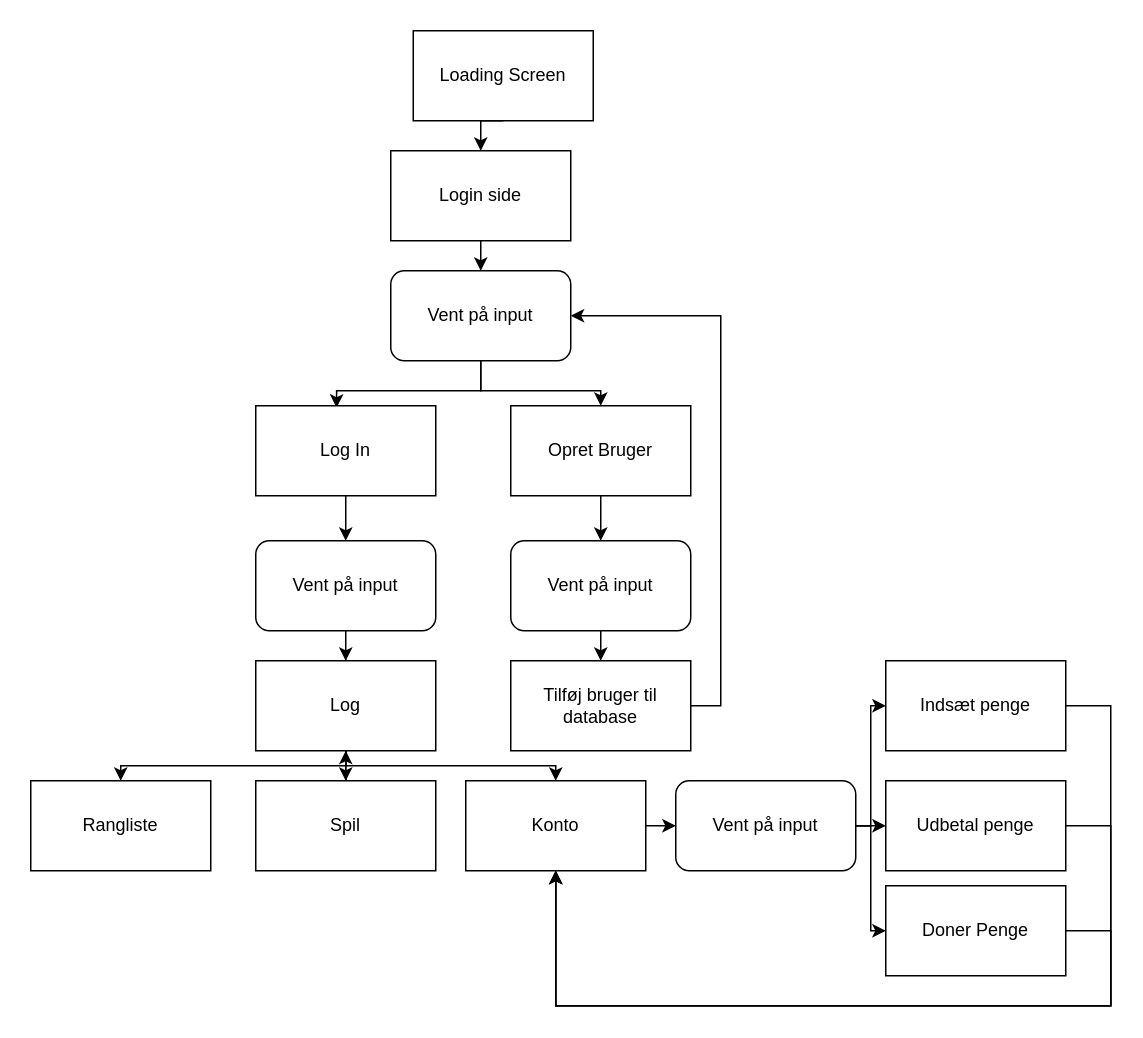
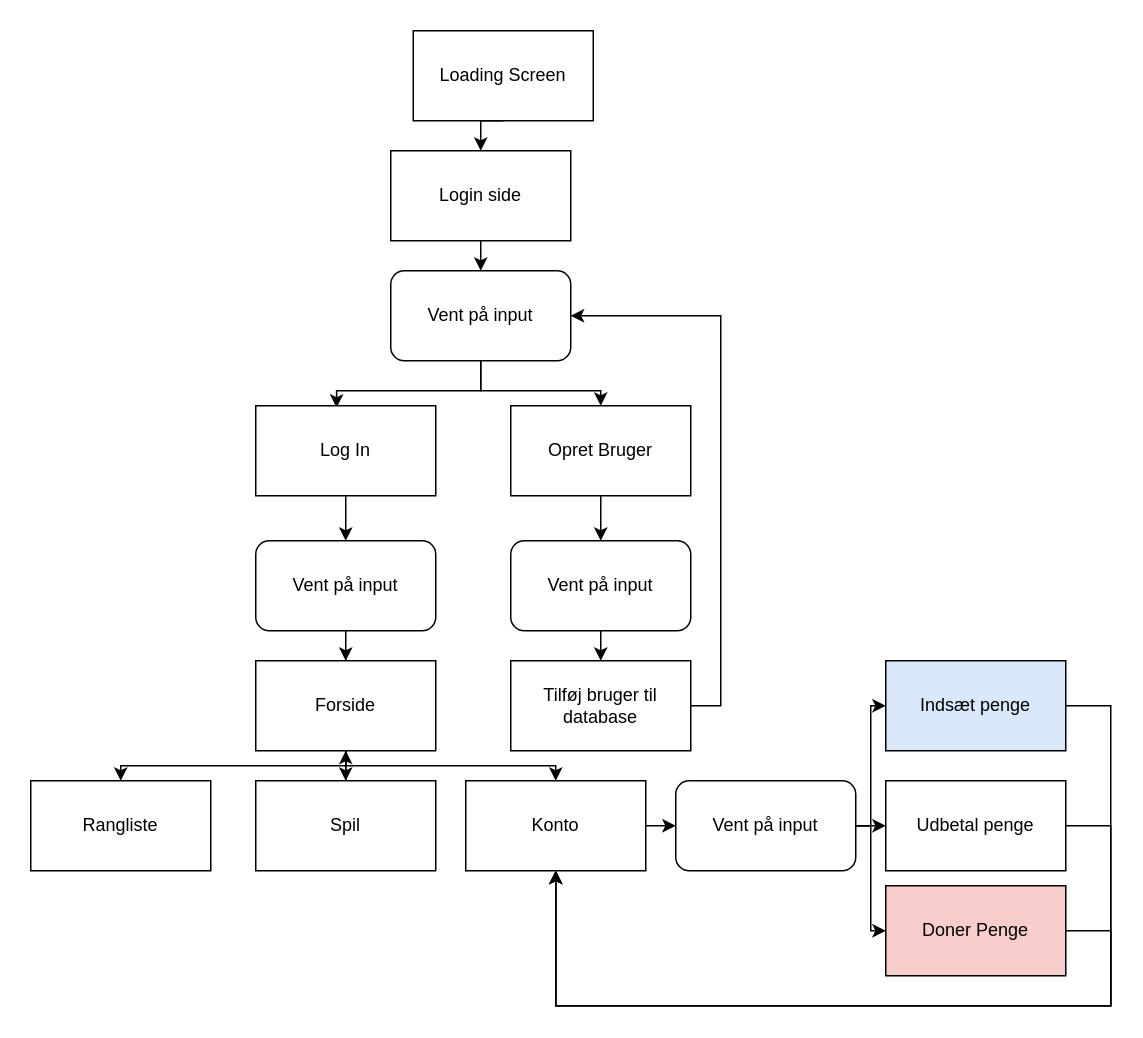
  <mxCell id="0" />
  <mxCell id="1" parent="0" />
  <mxCell id="2" style="edgeStyle=orthogonalEdgeStyle;rounded=0;orthogonalLoop=1;jettySize=auto;html=1;exitX=0.5;exitY=1;exitDx=0;exitDy=0;entryX=0.5;entryY=0;entryDx=0;entryDy=0;" edge="1" parent="1" source="3" target="5"><mxGeometry relative="1" as="geometry" /></mxCell>
  <mxCell id="3" value="Loading Screen" style="rounded=0;whiteSpace=wrap;html=1;" vertex="1" parent="1"><mxGeometry x="275" y="20" width="120" height="60" as="geometry" /></mxCell>
  <mxCell id="4" style="edgeStyle=orthogonalEdgeStyle;rounded=0;orthogonalLoop=1;jettySize=auto;html=1;exitX=0.5;exitY=1;exitDx=0;exitDy=0;entryX=0.5;entryY=0;entryDx=0;entryDy=0;" edge="1" parent="1" source="5" target="8"><mxGeometry relative="1" as="geometry" /></mxCell>
  <mxCell id="5" value="Login side" style="rounded=0;whiteSpace=wrap;html=1;" vertex="1" parent="1"><mxGeometry x="260" y="100" width="120" height="60" as="geometry" /></mxCell>
  <mxCell id="6" style="edgeStyle=orthogonalEdgeStyle;rounded=0;orthogonalLoop=1;jettySize=auto;html=1;" edge="1" parent="1" source="8" target="12"><mxGeometry relative="1" as="geometry" /></mxCell>
  <mxCell id="7" style="edgeStyle=orthogonalEdgeStyle;rounded=0;orthogonalLoop=1;jettySize=auto;html=1;entryX=0.449;entryY=0.022;entryDx=0;entryDy=0;entryPerimeter=0;" edge="1" parent="1" source="8" target="10"><mxGeometry relative="1" as="geometry"><Array as="points"><mxPoint x="320" y="260" /><mxPoint x="224" y="260" /></Array></mxGeometry></mxCell>
  <mxCell id="8" value="Vent på input" style="rounded=1;whiteSpace=wrap;html=1;" vertex="1" parent="1"><mxGeometry x="260" y="180" width="120" height="60" as="geometry" /></mxCell>
  <mxCell id="9" style="edgeStyle=orthogonalEdgeStyle;rounded=0;orthogonalLoop=1;jettySize=auto;html=1;exitX=0.5;exitY=1;exitDx=0;exitDy=0;entryX=0.5;entryY=0;entryDx=0;entryDy=0;" edge="1" parent="1" source="10" target="18"><mxGeometry relative="1" as="geometry" /></mxCell>
  <mxCell id="10" value="Log In" style="rounded=0;whiteSpace=wrap;html=1;" vertex="1" parent="1"><mxGeometry x="170" y="270" width="120" height="60" as="geometry" /></mxCell>
  <mxCell id="11" style="edgeStyle=orthogonalEdgeStyle;rounded=0;orthogonalLoop=1;jettySize=auto;html=1;exitX=0.5;exitY=1;exitDx=0;exitDy=0;entryX=0.5;entryY=0;entryDx=0;entryDy=0;" edge="1" parent="1" source="12" target="14"><mxGeometry relative="1" as="geometry" /></mxCell>
  <mxCell id="12" value="Opret Bruger" style="rounded=0;whiteSpace=wrap;html=1;" vertex="1" parent="1"><mxGeometry x="340" y="270" width="120" height="60" as="geometry" /></mxCell>
  <mxCell id="13" style="edgeStyle=orthogonalEdgeStyle;rounded=0;orthogonalLoop=1;jettySize=auto;html=1;exitX=0.5;exitY=1;exitDx=0;exitDy=0;entryX=0.5;entryY=0;entryDx=0;entryDy=0;" edge="1" parent="1" source="14" target="16"><mxGeometry relative="1" as="geometry" /></mxCell>
  <mxCell id="14" value="Vent på input" style="rounded=1;whiteSpace=wrap;html=1;" vertex="1" parent="1"><mxGeometry x="340" y="360" width="120" height="60" as="geometry" /></mxCell>
  <mxCell id="15" style="edgeStyle=orthogonalEdgeStyle;rounded=0;orthogonalLoop=1;jettySize=auto;html=1;exitX=1;exitY=0.5;exitDx=0;exitDy=0;entryX=1;entryY=0.5;entryDx=0;entryDy=0;" edge="1" parent="1" source="16" target="8"><mxGeometry relative="1" as="geometry" /></mxCell>
  <mxCell id="16" value="Tilføj bruger til database" style="rounded=0;whiteSpace=wrap;html=1;" vertex="1" parent="1"><mxGeometry x="340" y="440" width="120" height="60" as="geometry" /></mxCell>
  <mxCell id="17" style="edgeStyle=orthogonalEdgeStyle;rounded=0;orthogonalLoop=1;jettySize=auto;html=1;entryX=0.5;entryY=0;entryDx=0;entryDy=0;" edge="1" parent="1" source="18" target="22"><mxGeometry relative="1" as="geometry" /></mxCell>
  <mxCell id="18" value="Vent på input" style="rounded=1;whiteSpace=wrap;html=1;" vertex="1" parent="1"><mxGeometry x="170" y="360" width="120" height="60" as="geometry" /></mxCell>
  <mxCell id="19" style="edgeStyle=orthogonalEdgeStyle;rounded=0;orthogonalLoop=1;jettySize=auto;html=1;entryX=0.5;entryY=0;entryDx=0;entryDy=0;" edge="1" parent="1" source="22" target="25"><mxGeometry relative="1" as="geometry" /></mxCell>
  <mxCell id="20" style="edgeStyle=orthogonalEdgeStyle;rounded=0;orthogonalLoop=1;jettySize=auto;html=1;" edge="1" parent="1" source="22" target="27"><mxGeometry relative="1" as="geometry"><Array as="points"><mxPoint x="230" y="510" /><mxPoint x="370" y="510" /></Array></mxGeometry></mxCell>
  <mxCell id="21" style="edgeStyle=orthogonalEdgeStyle;rounded=0;orthogonalLoop=1;jettySize=auto;html=1;" edge="1" parent="1" source="22" target="23"><mxGeometry relative="1" as="geometry"><Array as="points"><mxPoint x="230" y="510" /><mxPoint x="80" y="510" /></Array></mxGeometry></mxCell>
- <mxCell id="22" value="Log" style="rounded=0;whiteSpace=wrap;html=1;" vertex="1" parent="1"><mxGeometry x="170" y="440" width="120" height="60" as="geometry" /></mxCell>
+ <mxCell id="22" value="Forside" style="rounded=0;whiteSpace=wrap;html=1;" vertex="1" parent="1"><mxGeometry x="170" y="440" width="120" height="60" as="geometry" /></mxCell>
  <mxCell id="23" value="Rangliste" style="rounded=0;whiteSpace=wrap;html=1;" vertex="1" parent="1"><mxGeometry x="20" y="520" width="120" height="60" as="geometry" /></mxCell>
  <mxCell id="24" style="edgeStyle=orthogonalEdgeStyle;rounded=0;orthogonalLoop=1;jettySize=auto;html=1;" edge="1" parent="1" source="25" target="22"><mxGeometry relative="1" as="geometry" /></mxCell>
  <mxCell id="25" value="Spil" style="rounded=0;whiteSpace=wrap;html=1;" vertex="1" parent="1"><mxGeometry x="170" y="520" width="120" height="60" as="geometry" /></mxCell>
  <mxCell id="26" style="edgeStyle=orthogonalEdgeStyle;rounded=0;orthogonalLoop=1;jettySize=auto;html=1;exitX=1;exitY=0.5;exitDx=0;exitDy=0;entryX=0;entryY=0.5;entryDx=0;entryDy=0;" edge="1" parent="1" source="27" target="33"><mxGeometry relative="1" as="geometry" /></mxCell>
  <mxCell id="27" value="Konto" style="rounded=0;whiteSpace=wrap;html=1;" vertex="1" parent="1"><mxGeometry x="310" y="520" width="120" height="60" as="geometry" /></mxCell>
  <mxCell id="28" style="edgeStyle=orthogonalEdgeStyle;rounded=0;orthogonalLoop=1;jettySize=auto;html=1;entryX=0.5;entryY=1;entryDx=0;entryDy=0;" edge="1" parent="1" source="29" target="27"><mxGeometry relative="1" as="geometry"><Array as="points"><mxPoint x="740" y="550" /><mxPoint x="740" y="670" /><mxPoint x="370" y="670" /></Array></mxGeometry></mxCell>
  <mxCell id="29" value="Udbetal penge" style="rounded=0;whiteSpace=wrap;html=1;" vertex="1" parent="1"><mxGeometry x="590" y="520" width="120" height="60" as="geometry" /></mxCell>
  <mxCell id="30" style="edgeStyle=orthogonalEdgeStyle;rounded=0;orthogonalLoop=1;jettySize=auto;html=1;exitX=1;exitY=0.5;exitDx=0;exitDy=0;entryX=0;entryY=0.5;entryDx=0;entryDy=0;" edge="1" parent="1" source="33" target="29"><mxGeometry relative="1" as="geometry" /></mxCell>
  <mxCell id="31" style="edgeStyle=orthogonalEdgeStyle;rounded=0;orthogonalLoop=1;jettySize=auto;html=1;exitX=1;exitY=0.5;exitDx=0;exitDy=0;entryX=0;entryY=0.5;entryDx=0;entryDy=0;" edge="1" parent="1" source="33" target="35"><mxGeometry relative="1" as="geometry"><Array as="points"><mxPoint x="580" y="550" /><mxPoint x="580" y="470" /></Array></mxGeometry></mxCell>
  <mxCell id="32" style="edgeStyle=orthogonalEdgeStyle;rounded=0;orthogonalLoop=1;jettySize=auto;html=1;exitX=1;exitY=0.5;exitDx=0;exitDy=0;entryX=0;entryY=0.5;entryDx=0;entryDy=0;" edge="1" parent="1" source="33" target="37"><mxGeometry relative="1" as="geometry"><Array as="points"><mxPoint x="580" y="550" /><mxPoint x="580" y="620" /></Array></mxGeometry></mxCell>
  <mxCell id="33" value="Vent på input" style="rounded=1;whiteSpace=wrap;html=1;" vertex="1" parent="1"><mxGeometry x="450" y="520" width="120" height="60" as="geometry" /></mxCell>
  <mxCell id="34" style="edgeStyle=orthogonalEdgeStyle;rounded=0;orthogonalLoop=1;jettySize=auto;html=1;entryX=0.5;entryY=1;entryDx=0;entryDy=0;" edge="1" parent="1" source="35" target="27"><mxGeometry relative="1" as="geometry"><Array as="points"><mxPoint x="740" y="470" /><mxPoint x="740" y="670" /><mxPoint x="370" y="670" /></Array></mxGeometry></mxCell>
- <mxCell id="35" value="Indsæt penge" style="rounded=0;whiteSpace=wrap;html=1;" vertex="1" parent="1"><mxGeometry x="590" y="440" width="120" height="60" as="geometry" /></mxCell>
+ <mxCell id="35" value="Indsæt penge" style="rounded=0;whiteSpace=wrap;html=1;fillColor=#dae8fc;" vertex="1" parent="1"><mxGeometry x="590" y="440" width="120" height="60" as="geometry" /></mxCell>
  <mxCell id="36" style="edgeStyle=orthogonalEdgeStyle;rounded=0;orthogonalLoop=1;jettySize=auto;html=1;entryX=0.5;entryY=1;entryDx=0;entryDy=0;" edge="1" parent="1" source="37" target="27"><mxGeometry relative="1" as="geometry"><Array as="points"><mxPoint x="740" y="620" /><mxPoint x="740" y="670" /><mxPoint x="370" y="670" /></Array></mxGeometry></mxCell>
- <mxCell id="37" value="Doner Penge" style="rounded=0;whiteSpace=wrap;html=1;" vertex="1" parent="1"><mxGeometry x="590" y="590" width="120" height="60" as="geometry" /></mxCell>
+ <mxCell id="37" value="Doner Penge" style="rounded=0;whiteSpace=wrap;html=1;fillColor=#f8cecc;" vertex="1" parent="1"><mxGeometry x="590" y="590" width="120" height="60" as="geometry" /></mxCell>
